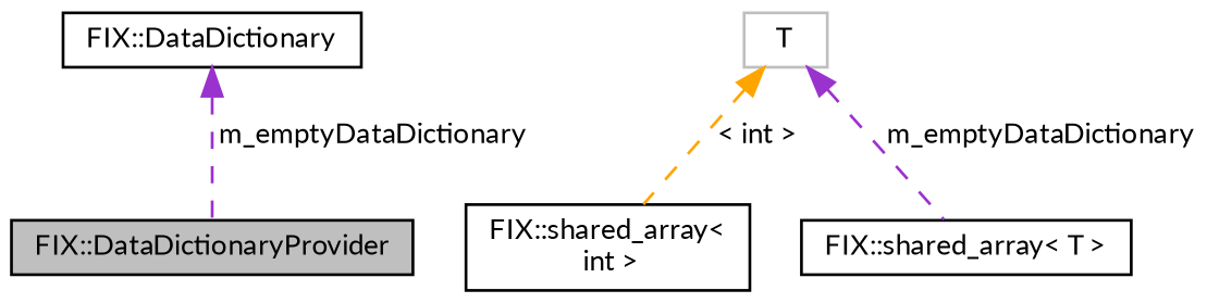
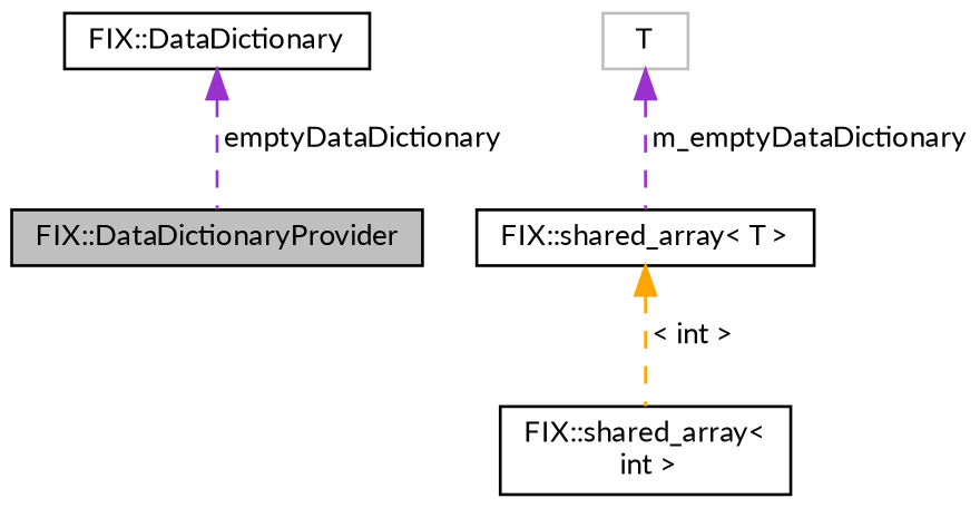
  digraph {
    fontname=Lato
    node [color=black fillcolor=white fontname=Lato fontsize=10 shape=record style=filled]
    edge [color=darkorchid3 dir=back fontname=Lato fontsize=10 labelfontname=Helvetica labelfontsize=10 style=dashed]
    n1 [fillcolor=grey75 fontcolor=black height=0.2 label="FIX::DataDictionaryProvider" width=0.4]
    n2 [height=0.2 label="FIX::DataDictionary" width=0.4]
    n3 [height=0.2 label="FIX::shared_array\<\l int \>" width=0.4]
    n4 [height=0.2 label="FIX::shared_array\< T \>" width=0.4]
    n5 [color=grey75 height=0.2 label=T width=0.4]
-   n2 -> n1 [label=" m_emptyDataDictionary"]
-   n5 -> n3 [color=orange label=" \< int \>"]
+   n2 -> n1 [label=" emptyDataDictionary"]
+   n4 -> n3 [color=orange label=" \< int \>"]
    n5 -> n4 [label=" m_emptyDataDictionary"]
  }
